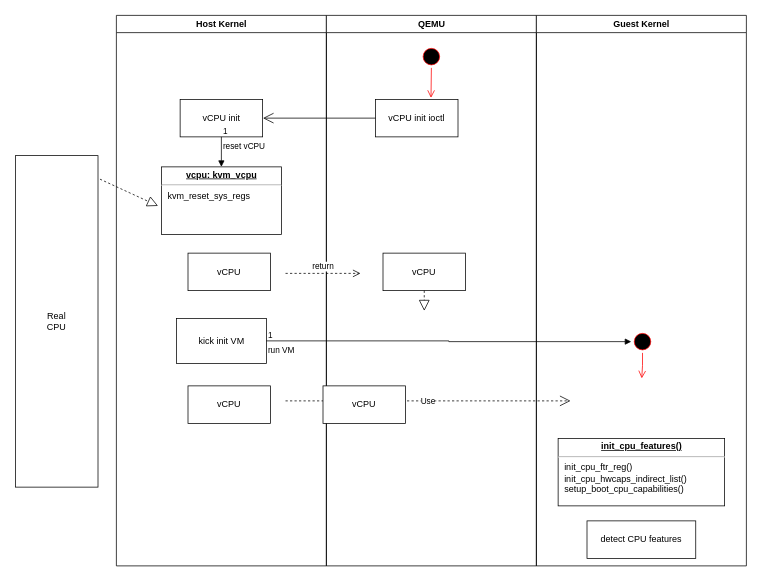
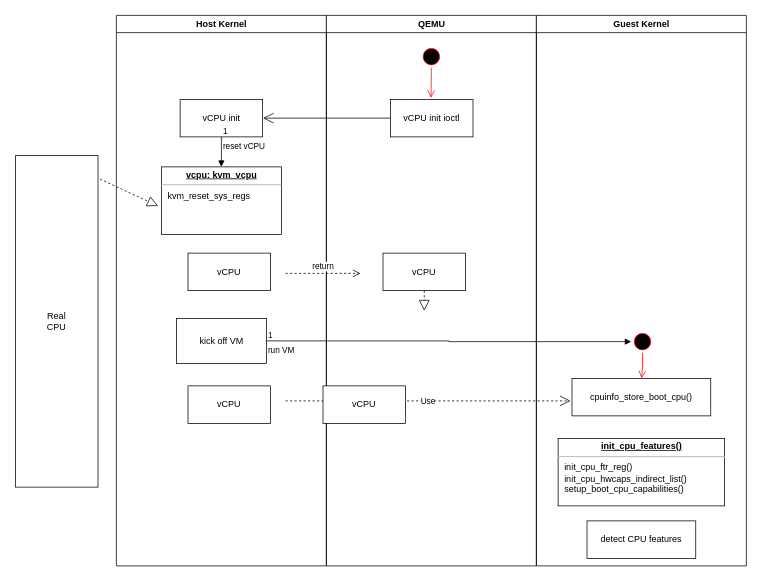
  <mxCell id="0" />
  <mxCell id="1" parent="0" />
  <mxCell id="2" value="Host Kernel" style="swimlane;whiteSpace=wrap" parent="1" vertex="1"><mxGeometry x="154.5" y="20" width="280" height="734" as="geometry" /></mxCell>
  <mxCell id="3" value="vCPU init" style="html=1;whiteSpace=wrap;" vertex="1" parent="2"><mxGeometry x="85" y="112" width="110" height="50" as="geometry" /></mxCell>
  <mxCell id="4" value="&lt;p style=&quot;margin:0px;margin-top:4px;text-align:center;text-decoration:underline;&quot;&gt;&lt;b&gt;vcpu: kvm_vcpu&lt;/b&gt;&lt;/p&gt;&lt;hr&gt;&lt;p style=&quot;margin:0px;margin-left:8px;&quot;&gt;kvm_reset_sys_regs&lt;/p&gt;" style="verticalAlign=top;align=left;overflow=fill;fontSize=12;fontFamily=Helvetica;html=1;whiteSpace=wrap;" vertex="1" parent="2"><mxGeometry x="60" y="202" width="160" height="90" as="geometry" /></mxCell>
  <mxCell id="5" value="reset vCPU" style="endArrow=block;endFill=1;html=1;edgeStyle=orthogonalEdgeStyle;align=left;verticalAlign=top;rounded=0;exitX=0.5;exitY=1;exitDx=0;exitDy=0;entryX=0.5;entryY=0;entryDx=0;entryDy=0;" edge="1" parent="2" source="3" target="4"><mxGeometry x="-1" relative="1" as="geometry"><mxPoint x="235.5" y="442" as="sourcePoint" /><mxPoint x="395.5" y="442" as="targetPoint" /></mxGeometry></mxCell>
  <mxCell id="6" value="1" style="edgeLabel;resizable=0;html=1;align=left;verticalAlign=bottom;" connectable="0" vertex="1" parent="5"><mxGeometry x="-1" relative="1" as="geometry" /></mxCell>
  <mxCell id="7" value="vCPU" style="html=1;whiteSpace=wrap;" vertex="1" parent="2"><mxGeometry x="95.5" y="317" width="110" height="50" as="geometry" /></mxCell>
  <mxCell id="8" value="vCPU" style="html=1;whiteSpace=wrap;" vertex="1" parent="2"><mxGeometry x="95.5" y="494" width="110" height="50" as="geometry" /></mxCell>
- <mxCell id="9" value="kick init VM" style="rounded=0;whiteSpace=wrap;html=1;" vertex="1" parent="2"><mxGeometry x="80" y="404" width="120" height="60" as="geometry" /></mxCell>
+ <mxCell id="9" value="kick off VM" style="rounded=0;whiteSpace=wrap;html=1;" vertex="1" parent="2"><mxGeometry x="80" y="404" width="120" height="60" as="geometry" /></mxCell>
  <mxCell id="10" value="QEMU" style="swimlane;whiteSpace=wrap" parent="1" vertex="1"><mxGeometry x="434.5" y="20" width="280" height="734" as="geometry" /></mxCell>
  <mxCell id="11" value="" style="ellipse;shape=startState;fillColor=#000000;strokeColor=#ff0000;" parent="10" vertex="1"><mxGeometry x="125" y="40" width="30" height="30" as="geometry" /></mxCell>
  <mxCell id="12" value="" style="edgeStyle=elbowEdgeStyle;elbow=horizontal;verticalAlign=bottom;endArrow=open;endSize=8;strokeColor=#FF0000;endFill=1;rounded=0" parent="10" source="11" edge="1"><mxGeometry x="40" y="20" as="geometry"><mxPoint x="139.833" y="110" as="targetPoint" /></mxGeometry></mxCell>
- <mxCell id="13" value="vCPU init ioctl" style="html=1;whiteSpace=wrap;" vertex="1" parent="10"><mxGeometry x="65.5" y="112" width="110" height="50" as="geometry" /></mxCell>
+ <mxCell id="13" value="vCPU init ioctl" style="html=1;whiteSpace=wrap;" vertex="1" parent="10"><mxGeometry x="85.5" y="112" width="110" height="50" as="geometry" /></mxCell>
  <mxCell id="14" value="return" style="html=1;verticalAlign=bottom;endArrow=open;dashed=1;endSize=8;curved=0;rounded=0;" edge="1" parent="10"><mxGeometry relative="1" as="geometry"><mxPoint x="-54.5" y="344" as="sourcePoint" /><mxPoint x="45.5" y="344" as="targetPoint" /></mxGeometry></mxCell>
  <mxCell id="15" value="Use" style="endArrow=open;endSize=12;dashed=1;html=1;rounded=0;" edge="1" parent="10"><mxGeometry width="160" relative="1" as="geometry"><mxPoint x="-54.5" y="514" as="sourcePoint" /><mxPoint x="325.5" y="514" as="targetPoint" /></mxGeometry></mxCell>
  <mxCell id="16" value="vCPU" style="html=1;whiteSpace=wrap;" vertex="1" parent="10"><mxGeometry x="75.5" y="317" width="110" height="50" as="geometry" /></mxCell>
  <mxCell id="17" value="vCPU" style="html=1;whiteSpace=wrap;" vertex="1" parent="10"><mxGeometry x="-4.5" y="494" width="110" height="50" as="geometry" /></mxCell>
  <mxCell id="18" value="Guest Kernel" style="swimlane;whiteSpace=wrap" parent="1" vertex="1"><mxGeometry x="714.5" y="20" width="280" height="734" as="geometry" /></mxCell>
+ <mxCell id="19" value="cpuinfo_store_boot_cpu()" style="html=1;whiteSpace=wrap;" vertex="1" parent="18"><mxGeometry x="47.5" y="484" width="185" height="50" as="geometry" /></mxCell>
  <mxCell id="20" value="&lt;p style=&quot;margin:0px;margin-top:4px;text-align:center;text-decoration:underline;&quot;&gt;&lt;b&gt;init_cpu_features()&lt;/b&gt;&lt;/p&gt;&lt;hr&gt;&lt;p style=&quot;margin:0px;margin-left:8px;&quot;&gt;init_cpu_ftr_reg()&lt;/p&gt;&lt;p style=&quot;margin:0px;margin-left:8px;&quot;&gt;init_cpu_hwcaps_indirect_list()&lt;/p&gt;&lt;p style=&quot;margin:0px;margin-left:8px;&quot;&gt;setup_boot_cpu_capabilities()&lt;/p&gt;" style="verticalAlign=top;align=left;overflow=fill;fontSize=12;fontFamily=Helvetica;html=1;whiteSpace=wrap;" vertex="1" parent="18"><mxGeometry x="29" y="564" width="222" height="90" as="geometry" /></mxCell>
  <mxCell id="21" value="" style="ellipse;html=1;shape=startState;fillColor=#000000;strokeColor=#ff0000;" vertex="1" parent="18"><mxGeometry x="126.5" y="420" width="30" height="30" as="geometry" /></mxCell>
  <mxCell id="22" value="" style="edgeStyle=orthogonalEdgeStyle;html=1;verticalAlign=bottom;endArrow=open;endSize=8;strokeColor=#ff0000;rounded=0;" edge="1" source="21" parent="18"><mxGeometry relative="1" as="geometry"><mxPoint x="140.5" y="484" as="targetPoint" /></mxGeometry></mxCell>
  <mxCell id="23" value="detect CPU features" style="html=1;whiteSpace=wrap;" vertex="1" parent="18"><mxGeometry x="67.5" y="674" width="145" height="50" as="geometry" /></mxCell>
  <mxCell id="24" value="" style="endArrow=open;endFill=1;endSize=12;html=1;rounded=0;exitX=0;exitY=0.5;exitDx=0;exitDy=0;" edge="1" parent="1" source="13"><mxGeometry width="160" relative="1" as="geometry"><mxPoint x="390" y="544" as="sourcePoint" /><mxPoint x="350" y="157" as="targetPoint" /></mxGeometry></mxCell>
  <mxCell id="25" value="Real&lt;br&gt;CPU" style="html=1;whiteSpace=wrap;" vertex="1" parent="1"><mxGeometry x="20" y="207" width="110" height="442" as="geometry" /></mxCell>
  <mxCell id="26" value="" style="endArrow=block;dashed=1;endFill=0;endSize=12;html=1;rounded=0;exitX=1.024;exitY=0.071;exitDx=0;exitDy=0;exitPerimeter=0;" edge="1" parent="1" source="25"><mxGeometry width="160" relative="1" as="geometry"><mxPoint x="140" y="274" as="sourcePoint" /><mxPoint x="210" y="274" as="targetPoint" /></mxGeometry></mxCell>
  <mxCell id="27" value="" style="endArrow=block;dashed=1;endFill=0;endSize=12;html=1;rounded=0;exitX=0.5;exitY=1;exitDx=0;exitDy=0;" edge="1" parent="1" source="16"><mxGeometry width="160" relative="1" as="geometry"><mxPoint x="420" y="334" as="sourcePoint" /><mxPoint x="565" y="414" as="targetPoint" /></mxGeometry></mxCell>
  <mxCell id="28" value="run VM" style="endArrow=block;endFill=1;html=1;edgeStyle=orthogonalEdgeStyle;align=left;verticalAlign=top;rounded=0;entryX=0;entryY=0.5;entryDx=0;entryDy=0;exitX=1;exitY=0.5;exitDx=0;exitDy=0;" edge="1" parent="1" source="9" target="21"><mxGeometry x="-1" relative="1" as="geometry"><mxPoint x="630" y="453.58" as="sourcePoint" /><mxPoint x="799.5" y="453.583" as="targetPoint" /></mxGeometry></mxCell>
  <mxCell id="29" value="1" style="edgeLabel;resizable=0;html=1;align=left;verticalAlign=bottom;" connectable="0" vertex="1" parent="28"><mxGeometry x="-1" relative="1" as="geometry" /></mxCell>
